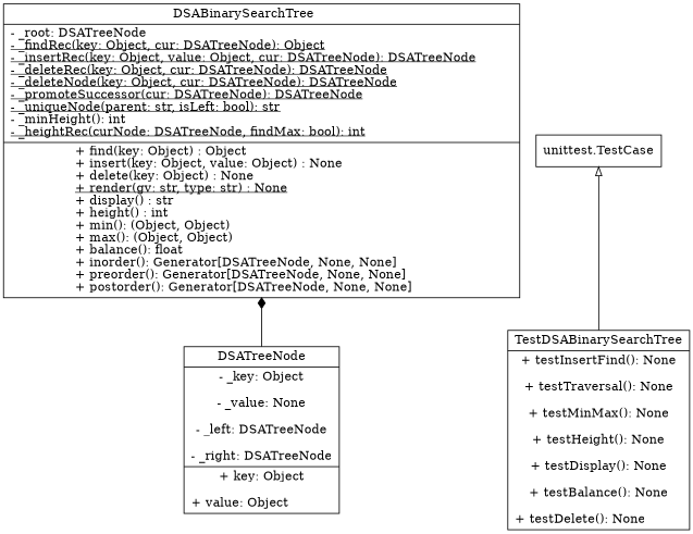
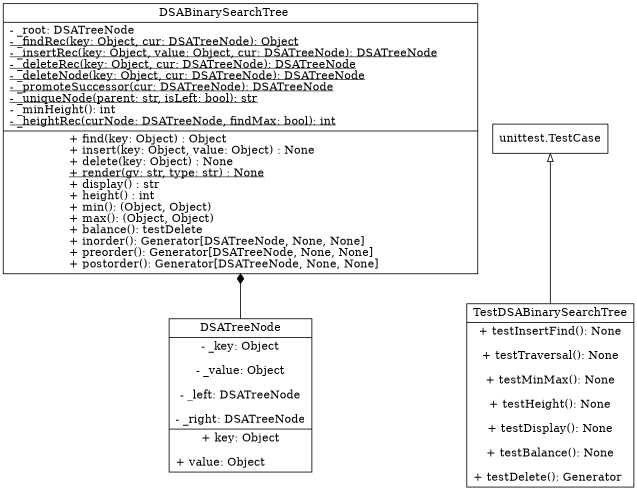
  digraph {
    rankdir=BT
    node [shape=record]
-   n1 [label=<{DSABinarySearchTree         <br align="left"/>|- _root: DSATreeNode         <br align="left"/><u>- _findRec(key: Object, cur: DSATreeNode): Object</u>         <br align="left"/><u>- _insertRec(key: Object, value: Object, cur: DSATreeNode): DSATreeNode</u>         <br align="left"/><u>- _deleteRec(key: Object, cur: DSATreeNode): DSATreeNode</u>         <br align="left"/><u>- _deleteNode(key: Object, cur: DSATreeNode): DSATreeNode</u>         <br align="left"/><u>- _promoteSuccessor(cur: DSATreeNode): DSATreeNode</u>         <br align="left"/><u>- _uniqueNode(parent: str, isLeft: bool): str</u>         <br align="left"/>- _minHeight(): int         <br align="left"/><u>- _heightRec(curNode: DSATreeNode, findMax: bool): int</u>         <br align="left"/>|+ find(key: Object) : Object         <br align="left"/>+ insert(key: Object, value: Object) : None         <br align="left"/>+ delete(key: Object) : None         <br align="left"/><u>+ render(gv: str, type: str) : None</u>         <br align="left"/>+ display() : str         <br align="left"/>+ height() : int         <br align="left"/>+ min(): (Object, Object)         <br align="left"/>+ max(): (Object, Object)         <br align="left"/>+ balance(): float         <br align="left"/>+ inorder(): Generator[DSATreeNode, None, None]         <br align="left"/>+ preorder(): Generator[DSATreeNode, None, None]         <br align="left"/>+ postorder(): Generator[DSATreeNode, None, None]         <br align="left"/>}>]
-   n2 [label="{DSATreeNode\n        |- _key: Object\n        \l- _value: None\n        \l- _left: DSATreeNode\n        \l- _right: DSATreeNode\n        |+ key: Object\n        \l+ value: Object\l}"]
-   n3 [label="{TestDSABinarySearchTree\n        |+ testInsertFind(): None\n        \l+ testTraversal(): None\n        \l+ testMinMax(): None\n        \l+ testHeight(): None\n        \l+ testDisplay(): None\n        \l+ testBalance(): None\n        \l+ testDelete(): None\l}"]
+   n1 [label=<{DSABinarySearchTree         <br align="left"/>|- _root: DSATreeNode         <br align="left"/><u>- _findRec(key: Object, cur: DSATreeNode): Object</u>         <br align="left"/><u>- _insertRec(key: Object, value: Object, cur: DSATreeNode): DSATreeNode</u>         <br align="left"/><u>- _deleteRec(key: Object, cur: DSATreeNode): DSATreeNode</u>         <br align="left"/><u>- _deleteNode(key: Object, cur: DSATreeNode): DSATreeNode</u>         <br align="left"/><u>- _promoteSuccessor(cur: DSATreeNode): DSATreeNode</u>         <br align="left"/><u>- _uniqueNode(parent: str, isLeft: bool): str</u>         <br align="left"/>- _minHeight(): int         <br align="left"/><u>- _heightRec(curNode: DSATreeNode, findMax: bool): int</u>         <br align="left"/>|+ find(key: Object) : Object         <br align="left"/>+ insert(key: Object, value: Object) : None         <br align="left"/>+ delete(key: Object) : None         <br align="left"/><u>+ render(gv: str, type: str) : None</u>         <br align="left"/>+ display() : str         <br align="left"/>+ height() : int         <br align="left"/>+ min(): (Object, Object)         <br align="left"/>+ max(): (Object, Object)         <br align="left"/>+ balance(): testDelete         <br align="left"/>+ inorder(): Generator[DSATreeNode, None, None]         <br align="left"/>+ preorder(): Generator[DSATreeNode, None, None]         <br align="left"/>+ postorder(): Generator[DSATreeNode, None, None]         <br align="left"/>}>]
+   n2 [label="{DSATreeNode\n        |- _key: Object\n        \l- _value: Object\n        \l- _left: DSATreeNode\n        \l- _right: DSATreeNode\n        |+ key: Object\n        \l+ value: Object\l}"]
+   n3 [label="{TestDSABinarySearchTree\n        |+ testInsertFind(): None\n        \l+ testTraversal(): None\n        \l+ testMinMax(): None\n        \l+ testHeight(): None\n        \l+ testDisplay(): None\n        \l+ testBalance(): None\n        \l+ testDelete(): Generator\l}"]
    n4 [label="{unittest.TestCase}"]
    n2 -> n1 [arrowhead=diamond]
    n3 -> n4 [arrowhead=onormal]
  }
